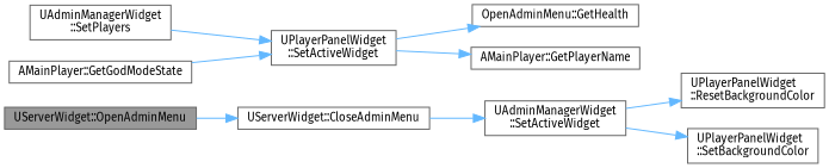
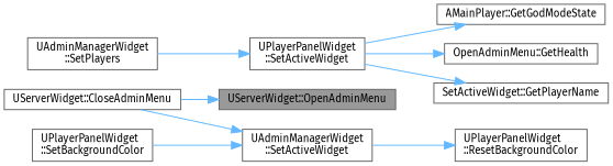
  digraph {
    fontname="Fira Sans"
    rankdir=LR
    node [color=grey40 fillcolor=white fontname="Fira Sans" fontsize=10 shape=box style=filled]
    edge [color=steelblue1 fontname="Fira Sans" fontsize=10 labelfontname=Helvetica labelfontsize=10 style=solid]
    n1 [color=gray40 fillcolor=grey60 fontcolor=black height=0.2 label="UServerWidget::OpenAdminMenu" width=0.4]
    n2 [height=0.2 label="UServerWidget::CloseAdminMenu" width=0.4]
    n3 [height=0.2 label="UAdminManagerWidget\l::SetActiveWidget" width=0.4]
    n4 [height=0.2 label="UAdminManagerWidget\l::SetPlayers" width=0.4]
    n5 [height=0.2 label="UPlayerPanelWidget\l::SetActiveWidget" width=0.4]
    n6 [height=0.2 label="UPlayerPanelWidget\l::ResetBackgroundColor" width=0.4]
    n7 [height=0.2 label="UPlayerPanelWidget\l::SetBackgroundColor" width=0.4]
    n8 [height=0.2 label="AMainPlayer::GetGodModeState" width=0.4]
    n9 [height=0.2 label="OpenAdminMenu::GetHealth" width=0.4]
-   n10 [height=0.2 label="AMainPlayer::GetPlayerName" width=0.4]
-   n1 -> n2
+   n10 [height=0.2 label="SetActiveWidget::GetPlayerName" width=0.4]
+   n2 -> n1
    n2 -> n3
    n3 -> n6
-   n3 -> n7
+   n7 -> n3
    n4 -> n5
-   n8 -> n5
+   n5 -> n8
    n5 -> n9
    n5 -> n10
  }
